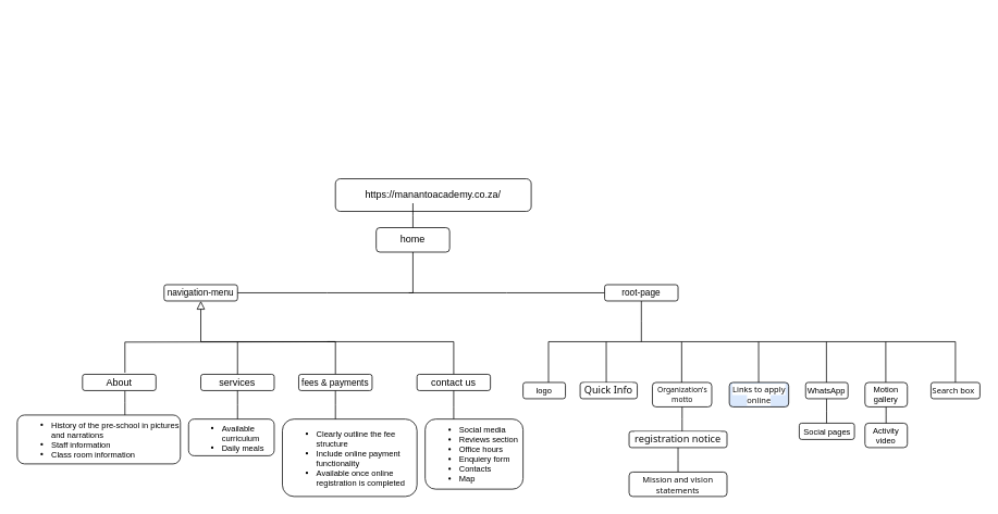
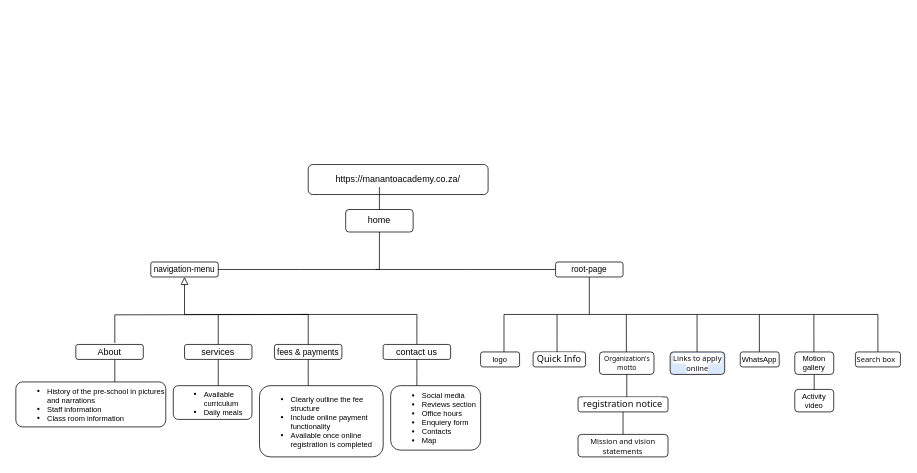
  <mxCell id="0" />
  <mxCell id="1" parent="0" />
  <mxCell id="2" value="" style="edgeStyle=orthogonalEdgeStyle;endArrow=none;html=1;rounded=0;endSize=8;startSize=8;sourcePerimeterSpacing=0;targetPerimeterSpacing=0;endFill=0;elbow=vertical;entryX=0.578;entryY=-0.1;entryDx=0;entryDy=0;entryPerimeter=0;" parent="1" target="38" edge="1"><mxGeometry width="100" relative="1" as="geometry"><mxPoint x="410" y="419" as="sourcePoint" /><mxPoint x="280" y="449" as="targetPoint" /></mxGeometry></mxCell>
  <mxCell id="3" value="" style="endArrow=none;html=1;rounded=0;edgeStyle=elbowEdgeStyle;elbow=vertical;exitX=0.5;exitY=0;exitDx=0;exitDy=0;" parent="1" source="41" edge="1"><mxGeometry width="50" height="50" relative="1" as="geometry"><mxPoint x="360" y="449" as="sourcePoint" /><mxPoint x="400" y="419" as="targetPoint" /><Array as="points"><mxPoint x="380" y="419" /></Array></mxGeometry></mxCell>
  <mxCell id="4" value="" style="edgeStyle=elbowEdgeStyle;rounded=0;orthogonalLoop=1;jettySize=auto;html=1;endArrow=none;endFill=0;" parent="1" source="11" edge="1"><mxGeometry relative="1" as="geometry"><mxPoint x="500" y="359" as="targetPoint" /></mxGeometry></mxCell>
  <mxCell id="5" value="" style="edgeStyle=elbowEdgeStyle;rounded=0;orthogonalLoop=1;jettySize=auto;html=1;endArrow=none;endFill=0;" parent="1" source="11" edge="1"><mxGeometry relative="1" as="geometry"><mxPoint x="785" y="419" as="targetPoint" /></mxGeometry></mxCell>
  <mxCell id="6" value="&lt;span style=&quot;color: oklch(0.145 0 0); font-family: ui-sans-serif, system-ui, sans-serif, &amp;quot;Apple Color Emoji&amp;quot;, &amp;quot;Segoe UI Emoji&amp;quot;, &amp;quot;Segoe UI Symbol&amp;quot;, &amp;quot;Noto Color Emoji&amp;quot;; background-color: rgb(255, 255, 255);&quot;&gt;&lt;font&gt;Search box&lt;/font&gt;&lt;/span&gt;" style="rounded=1;whiteSpace=wrap;html=1;align=left;fontSize=10;" parent="1" vertex="1"><mxGeometry x="1140" y="469" width="60" height="20" as="geometry" /></mxCell>
  <mxCell id="7" value="" style="group;whiteSpace=wrap;" parent="1" vertex="1" connectable="0"><mxGeometry x="145" y="20" width="1025" height="580" as="geometry" /></mxCell>
  <mxCell id="8" value="https://manantoacademy.co.za/" style="rounded=1;whiteSpace=wrap;html=1;" parent="7" vertex="1"><mxGeometry x="265" y="199" width="240" height="40" as="geometry" /></mxCell>
  <mxCell id="9" value="home" style="rounded=1;whiteSpace=wrap;html=1;" parent="7" vertex="1"><mxGeometry x="315" y="259" width="90" height="30" as="geometry" /></mxCell>
  <mxCell id="10" value="navigation-menu" style="rounded=1;whiteSpace=wrap;html=1;fontSize=11;" parent="7" vertex="1"><mxGeometry x="55" y="329" width="90" height="20" as="geometry" /></mxCell>
  <mxCell id="11" value="root-page" style="rounded=1;whiteSpace=wrap;html=1;fontSize=11;" parent="7" vertex="1"><mxGeometry x="595" y="329" width="90" height="20" as="geometry" /></mxCell>
  <mxCell id="12" value="" style="group;fontSize=9;whiteSpace=wrap;" parent="7" vertex="1" connectable="0"><mxGeometry x="495" y="399" width="530" height="190" as="geometry" /></mxCell>
  <mxCell id="13" value="logo" style="rounded=1;whiteSpace=wrap;html=1;fontSize=10;" parent="12" vertex="1"><mxGeometry y="50" width="51.961" height="20" as="geometry" /></mxCell>
  <mxCell id="14" value="" style="endArrow=none;html=1;rounded=0;edgeStyle=elbowEdgeStyle;elbow=vertical;" parent="12" edge="1"><mxGeometry width="50" height="50" relative="1" as="geometry"><mxPoint x="31.176" y="50" as="sourcePoint" /><mxPoint x="530" y="50" as="targetPoint" /><Array as="points"><mxPoint x="207.843" /></Array></mxGeometry></mxCell>
  <mxCell id="15" value="Motion gallery" style="rounded=1;whiteSpace=wrap;html=1;fontSize=10;" parent="12" vertex="1"><mxGeometry x="419.118" y="50" width="51.961" height="30" as="geometry" /></mxCell>
  <mxCell id="16" value="Activity video" style="rounded=1;whiteSpace=wrap;html=1;fontSize=10;" parent="12" vertex="1"><mxGeometry x="419.118" y="100" width="51.961" height="30" as="geometry" /></mxCell>
  <mxCell id="17" value="" style="edgeStyle=elbowEdgeStyle;rounded=0;orthogonalLoop=1;jettySize=auto;html=1;endArrow=none;endFill=0;" parent="12" source="15" target="16" edge="1"><mxGeometry relative="1" as="geometry" /></mxCell>
  <mxCell id="18" value="WhatsApp" style="rounded=1;whiteSpace=wrap;html=1;fontSize=10;" parent="12" vertex="1"><mxGeometry x="346.373" y="50" width="51.961" height="20" as="geometry" /></mxCell>
  <mxCell id="19" value="&lt;span style=&quot;color: oklch(0.145 0 0); font-family: ui-sans-serif, system-ui, sans-serif, &amp;quot;Apple Color Emoji&amp;quot;, &amp;quot;Segoe UI Emoji&amp;quot;, &amp;quot;Segoe UI Symbol&amp;quot;, &amp;quot;Noto Color Emoji&amp;quot;; text-align: start; background-color: rgb(255, 255, 255);&quot;&gt;Organization's motto&lt;/span&gt;" style="rounded=1;whiteSpace=wrap;html=1;fontSize=9;" parent="12" vertex="1"><mxGeometry x="158.529" y="50" width="72.745" height="30" as="geometry" /></mxCell>
  <mxCell id="20" value="&lt;span style=&quot;color: oklch(0.145 0 0); font-family: ui-sans-serif, system-ui, sans-serif, &amp;quot;Apple Color Emoji&amp;quot;, &amp;quot;Segoe UI Emoji&amp;quot;, &amp;quot;Segoe UI Symbol&amp;quot;, &amp;quot;Noto Color Emoji&amp;quot;; text-align: start; background-color: rgb(255, 255, 255);&quot;&gt;Links to apply online&lt;/span&gt;" style="rounded=1;whiteSpace=wrap;html=1;fontSize=10;fillColor=#dae8fc;" parent="12" vertex="1"><mxGeometry x="252.843" y="50" width="72.745" height="30" as="geometry" /></mxCell>
  <mxCell id="21" value="" style="edgeStyle=elbowEdgeStyle;rounded=0;orthogonalLoop=1;jettySize=auto;html=1;endArrow=none;endFill=0;" parent="12" source="22" target="24" edge="1"><mxGeometry relative="1" as="geometry" /></mxCell>
  <mxCell id="22" value="&lt;span style=&quot;color: oklch(0.145 0 0); font-family: ui-sans-serif, system-ui, sans-serif, &amp;quot;Apple Color Emoji&amp;quot;, &amp;quot;Segoe UI Emoji&amp;quot;, &amp;quot;Segoe UI Symbol&amp;quot;, &amp;quot;Noto Color Emoji&amp;quot;; font-size: 12.25px; text-align: start; background-color: rgb(255, 255, 255);&quot;&gt;registration notice&lt;/span&gt;" style="whiteSpace=wrap;html=1;fontSize=9;rounded=1;" parent="12" vertex="1"><mxGeometry x="130" y="110" width="120" height="20" as="geometry" /></mxCell>
  <mxCell id="23" value="" style="edgeStyle=elbowEdgeStyle;rounded=0;orthogonalLoop=1;jettySize=auto;html=1;endArrow=none;endFill=0;" parent="12" source="19" target="22" edge="1"><mxGeometry relative="1" as="geometry" /></mxCell>
  <mxCell id="24" value="&lt;span style=&quot;color: oklch(0.145 0 0); font-family: ui-sans-serif, system-ui, sans-serif, &amp;quot;Apple Color Emoji&amp;quot;, &amp;quot;Segoe UI Emoji&amp;quot;, &amp;quot;Segoe UI Symbol&amp;quot;, &amp;quot;Noto Color Emoji&amp;quot;; background-color: rgb(255, 255, 255);&quot;&gt;&lt;font style=&quot;font-size: 10px;&quot;&gt;Mission and vision statements&lt;/font&gt;&lt;/span&gt;" style="whiteSpace=wrap;html=1;fontSize=9;rounded=1;align=center;" parent="12" vertex="1"><mxGeometry x="130" y="160" width="120" height="30" as="geometry" /></mxCell>
  <mxCell id="25" value="&lt;span style=&quot;color: oklch(0.145 0 0); font-family: ui-sans-serif, system-ui, sans-serif, &amp;quot;Apple Color Emoji&amp;quot;, &amp;quot;Segoe UI Emoji&amp;quot;, &amp;quot;Segoe UI Symbol&amp;quot;, &amp;quot;Noto Color Emoji&amp;quot;; font-size: 12.25px; text-align: start; background-color: rgb(255, 255, 255);&quot;&gt;Quick Info&lt;/span&gt;" style="rounded=1;whiteSpace=wrap;html=1;" parent="12" vertex="1"><mxGeometry x="70" y="50" width="70" height="20" as="geometry" /></mxCell>
- <mxCell id="26" value="Social pages" style="whiteSpace=wrap;html=1;fontSize=10;rounded=1;" parent="12" vertex="1"><mxGeometry x="338.53" y="100" width="67.65" height="20" as="geometry" /></mxCell>
- <mxCell id="27" value="" style="edgeStyle=elbowEdgeStyle;rounded=0;orthogonalLoop=1;jettySize=auto;html=1;endArrow=none;endFill=0;" parent="12" source="18" target="26" edge="1"><mxGeometry relative="1" as="geometry" /></mxCell>
  <mxCell id="28" value="" style="endArrow=none;html=1;rounded=0;" parent="12" edge="1"><mxGeometry width="50" height="50" relative="1" as="geometry"><mxPoint x="102" y="50" as="sourcePoint" /><mxPoint x="101.96" as="targetPoint" /></mxGeometry></mxCell>
  <mxCell id="29" value="" style="endArrow=none;html=1;rounded=0;" parent="12" edge="1"><mxGeometry width="50" height="50" relative="1" as="geometry"><mxPoint x="194.44" y="50" as="sourcePoint" /><mxPoint x="194.4" as="targetPoint" /></mxGeometry></mxCell>
  <mxCell id="30" value="" style="endArrow=none;html=1;rounded=0;" parent="12" edge="1"><mxGeometry width="50" height="50" relative="1" as="geometry"><mxPoint x="288.76" y="50" as="sourcePoint" /><mxPoint x="288.72" as="targetPoint" /></mxGeometry></mxCell>
  <mxCell id="31" value="" style="endArrow=none;html=1;rounded=0;" parent="12" edge="1"><mxGeometry width="50" height="50" relative="1" as="geometry"><mxPoint x="371.89" y="50" as="sourcePoint" /><mxPoint x="371.85" as="targetPoint" /></mxGeometry></mxCell>
  <mxCell id="32" value="" style="endArrow=none;html=1;rounded=0;" parent="12" edge="1"><mxGeometry width="50" height="50" relative="1" as="geometry"><mxPoint x="444.64" y="50" as="sourcePoint" /><mxPoint x="444.6" as="targetPoint" /></mxGeometry></mxCell>
  <mxCell id="33" value="" style="edgeStyle=elbowEdgeStyle;rounded=0;orthogonalLoop=1;jettySize=auto;html=1;endArrow=none;endFill=0;" parent="7" target="9" edge="1"><mxGeometry relative="1" as="geometry"><mxPoint x="360" y="229" as="sourcePoint" /></mxGeometry></mxCell>
  <mxCell id="34" value="" style="edgeStyle=orthogonalEdgeStyle;rounded=0;orthogonalLoop=1;jettySize=auto;html=1;endArrow=none;endFill=0;" parent="7" source="9" target="10" edge="1"><mxGeometry relative="1" as="geometry"><Array as="points"><mxPoint x="255" y="339" /><mxPoint x="255" y="339" /></Array></mxGeometry></mxCell>
  <mxCell id="35" value="" style="edgeStyle=elbowEdgeStyle;endArrow=block;html=1;rounded=0;endSize=8;startSize=8;sourcePerimeterSpacing=0;targetPerimeterSpacing=0;endFill=0;elbow=vertical;entryX=0.5;entryY=1;entryDx=0;entryDy=0;exitX=0.5;exitY=0;exitDx=0;exitDy=0;" parent="7" source="42" target="10" edge="1"><mxGeometry width="100" relative="1" as="geometry"><mxPoint x="498" y="379" as="sourcePoint" /><mxPoint x="255" y="389" as="targetPoint" /><Array as="points"><mxPoint x="315" y="399" /></Array></mxGeometry></mxCell>
  <mxCell id="36" style="edgeStyle=elbowEdgeStyle;rounded=0;orthogonalLoop=1;jettySize=auto;html=1;entryX=0;entryY=0.5;entryDx=0;entryDy=0;" parent="7" source="11" target="11" edge="1"><mxGeometry relative="1" as="geometry" /></mxCell>
  <mxCell id="37" value="" style="edgeStyle=elbowEdgeStyle;rounded=0;orthogonalLoop=1;jettySize=auto;html=1;endArrow=none;endFill=0;" parent="7" edge="1"><mxGeometry relative="1" as="geometry"><mxPoint x="7" y="459" as="sourcePoint" /><mxPoint x="7" y="489" as="targetPoint" /></mxGeometry></mxCell>
  <mxCell id="38" value="About" style="rounded=1;whiteSpace=wrap;html=1;" parent="7" vertex="1"><mxGeometry x="-45" y="439" width="90" height="20" as="geometry" /></mxCell>
  <mxCell id="39" value="&lt;ul&gt;&lt;li&gt;&lt;span style=&quot;background-color: transparent; color: light-dark(rgb(0, 0, 0), rgb(255, 255, 255));&quot;&gt;&lt;font&gt;History of the pre-school in pictures and narrations&lt;/font&gt;&lt;/span&gt;&lt;/li&gt;&lt;li&gt;&lt;span style=&quot;background-color: transparent; color: light-dark(rgb(0, 0, 0), rgb(255, 255, 255));&quot;&gt;&lt;font&gt;Staff information&lt;/font&gt;&lt;/span&gt;&lt;/li&gt;&lt;li&gt;&lt;span style=&quot;background-color: transparent; color: light-dark(rgb(0, 0, 0), rgb(255, 255, 255));&quot;&gt;&lt;font&gt;Class room information&lt;/font&gt;&lt;/span&gt;&lt;/li&gt;&lt;/ul&gt;" style="whiteSpace=wrap;html=1;rounded=1;align=left;fontSize=10;" parent="7" vertex="1"><mxGeometry x="-125" y="489" width="200" height="60" as="geometry" /></mxCell>
  <mxCell id="40" value="services" style="rounded=1;whiteSpace=wrap;html=1;" parent="7" vertex="1"><mxGeometry x="100" y="439" width="90" height="20" as="geometry" /></mxCell>
  <mxCell id="41" value="fees &amp;amp; payments" style="rounded=1;whiteSpace=wrap;html=1;fontSize=11;" parent="7" vertex="1"><mxGeometry x="220" y="439" width="90" height="20" as="geometry" /></mxCell>
  <mxCell id="42" value="contact us" style="rounded=1;whiteSpace=wrap;html=1;" parent="7" vertex="1"><mxGeometry x="365" y="439" width="90" height="20" as="geometry" /></mxCell>
  <mxCell id="43" value="&lt;div style=&quot;text-align: left;&quot;&gt;&lt;ul&gt;&lt;li&gt;&lt;span style=&quot;text-align: left; background-color: transparent; color: light-dark(rgb(0, 0, 0), rgb(255, 255, 255));&quot;&gt;Available curriculum&lt;/span&gt;&lt;/li&gt;&lt;li&gt;&lt;font&gt;Daily meals&lt;/font&gt;&lt;/li&gt;&lt;/ul&gt;&lt;/div&gt;" style="whiteSpace=wrap;html=1;rounded=1;fontSize=10;" parent="7" vertex="1"><mxGeometry x="85" y="494" width="105" height="45" as="geometry" /></mxCell>
  <mxCell id="44" value="&lt;div&gt;&lt;ul&gt;&lt;li&gt;&lt;span style=&quot;background-color: transparent; color: light-dark(rgb(0, 0, 0), rgb(255, 255, 255));&quot;&gt;Clearly outline the fee structure&lt;/span&gt;&lt;/li&gt;&lt;li&gt;Include online payment functionality&lt;/li&gt;&lt;li&gt;Available once online registration is completed&lt;/li&gt;&lt;/ul&gt;&lt;/div&gt;" style="whiteSpace=wrap;html=1;fontSize=10;rounded=1;align=left;" parent="7" vertex="1"><mxGeometry x="200" y="494" width="165" height="95" as="geometry" /></mxCell>
  <mxCell id="45" value="&lt;div&gt;&lt;ul&gt;&lt;li&gt;&lt;font&gt;Social media&lt;/font&gt;&lt;/li&gt;&lt;li&gt;&lt;font&gt;Reviews section&lt;/font&gt;&lt;/li&gt;&lt;li&gt;&lt;font&gt;Office hour&lt;/font&gt;s&lt;/li&gt;&lt;li&gt;Enquiery form&lt;/li&gt;&lt;li&gt;Contacts&lt;/li&gt;&lt;li&gt;Map&lt;/li&gt;&lt;/ul&gt;&lt;/div&gt;" style="whiteSpace=wrap;html=1;rounded=1;align=left;fontSize=10;" parent="7" vertex="1"><mxGeometry x="375" y="494" width="120" height="86" as="geometry" /></mxCell>
  <mxCell id="46" style="edgeStyle=elbowEdgeStyle;rounded=0;orthogonalLoop=1;jettySize=auto;html=1;exitX=0.25;exitY=1;exitDx=0;exitDy=0;" parent="7" source="41" target="41" edge="1"><mxGeometry relative="1" as="geometry" /></mxCell>
  <mxCell id="47" value="" style="edgeStyle=elbowEdgeStyle;rounded=0;orthogonalLoop=1;jettySize=auto;html=1;endArrow=none;endFill=0;" parent="7" source="40" target="43" edge="1"><mxGeometry relative="1" as="geometry" /></mxCell>
  <mxCell id="48" value="" style="edgeStyle=elbowEdgeStyle;rounded=0;orthogonalLoop=1;jettySize=auto;html=1;endArrow=none;endFill=0;" parent="7" source="41" target="44" edge="1"><mxGeometry relative="1" as="geometry" /></mxCell>
  <mxCell id="49" value="" style="edgeStyle=elbowEdgeStyle;rounded=0;orthogonalLoop=1;jettySize=auto;html=1;endArrow=none;endFill=0;" parent="7" source="42" target="45" edge="1"><mxGeometry relative="1" as="geometry"><Array as="points"><mxPoint x="410" y="479" /></Array></mxGeometry></mxCell>
  <mxCell id="50" value="" style="endArrow=none;html=1;rounded=0;" parent="7" edge="1"><mxGeometry width="50" height="50" relative="1" as="geometry"><mxPoint x="145" y="439" as="sourcePoint" /><mxPoint x="145" y="399" as="targetPoint" /></mxGeometry></mxCell>
